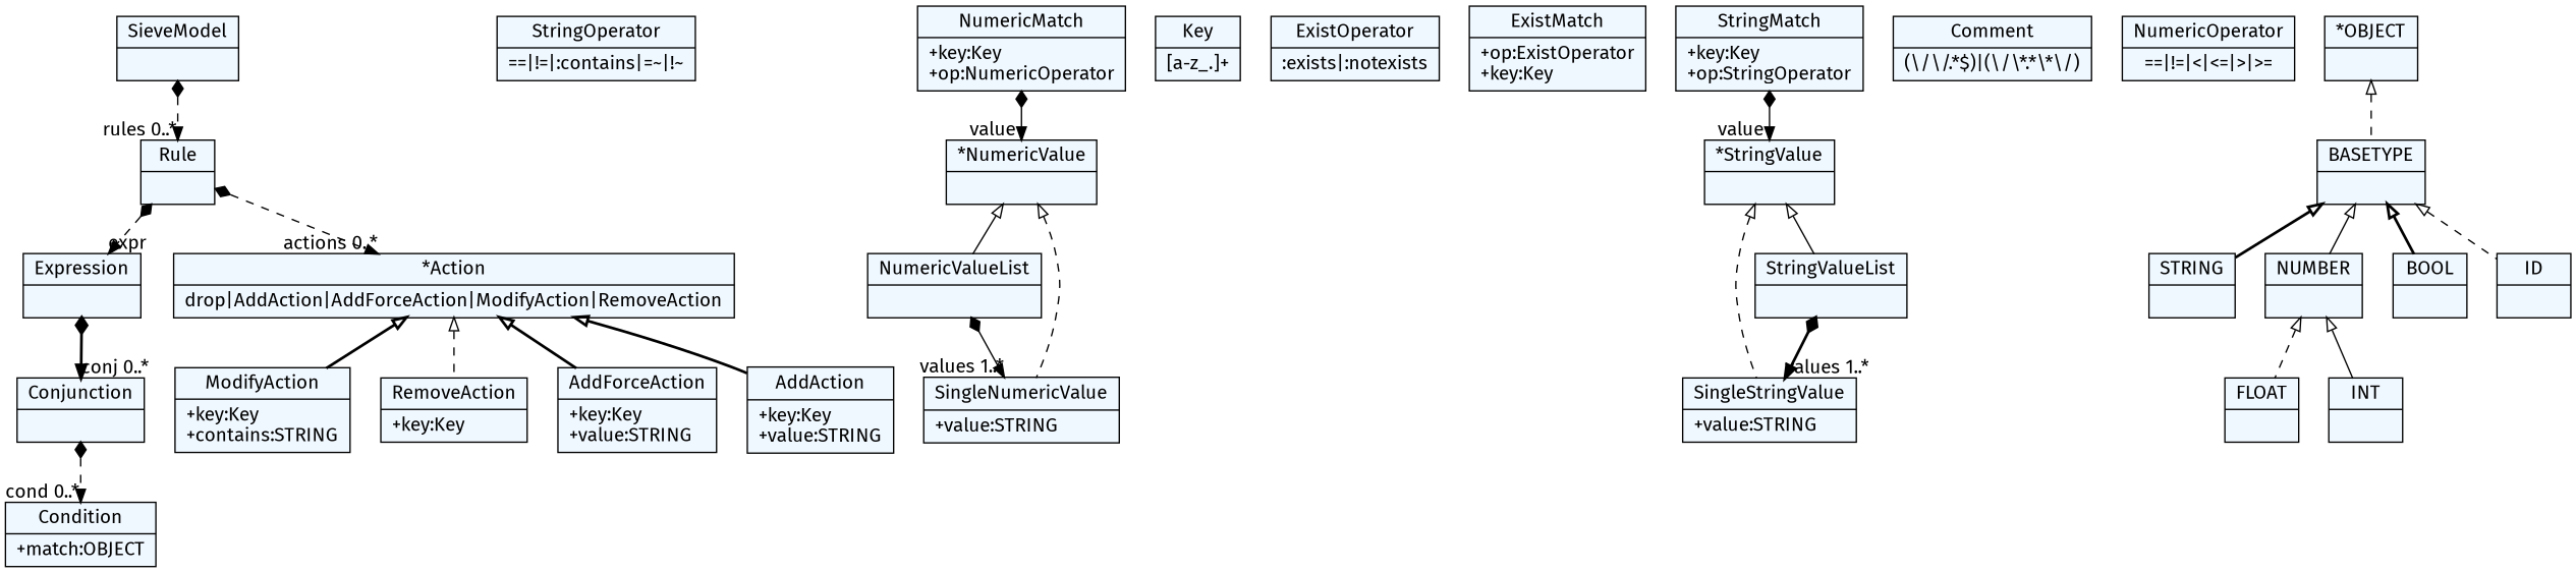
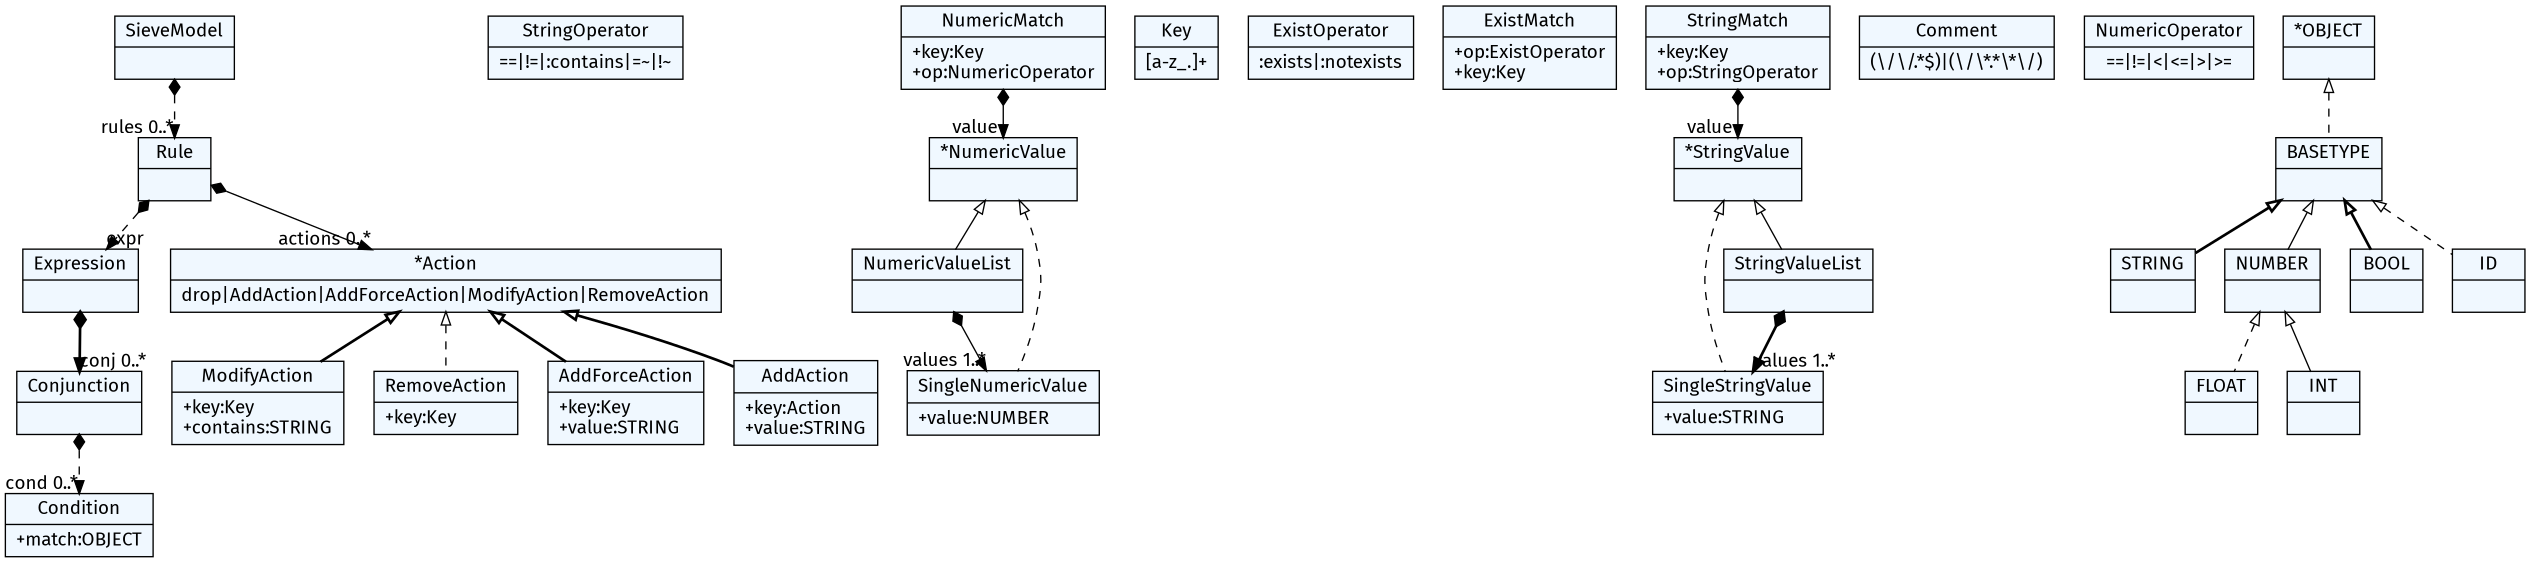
  digraph {
    fontname="Fira Sans"
    fontsize=8
    nodesep=0.3
    node [fillcolor=aliceblue fontname="Fira Sans" shape=record style=filled]
    edge [arrowtail=empty dir=back fontname="Fira Sans" style=dashed]
    n1 [label="{ModifyAction|+key:Key\l+contains:STRING\l}"]
    n2 [label="{SieveModel|}"]
    n3 [label="{Rule|}"]
    n4 [label="{Expression|}"]
    n5 [label="{*Action|drop\|AddAction\|AddForceAction\|ModifyAction\|RemoveAction}"]
    n6 [label="{Conjunction|}"]
    n7 [label="{RemoveAction|+key:Key\l}"]
    n8 [label="{AddForceAction|+key:Key\l+value:STRING\l}"]
-   n9 [label="{AddAction|+key:Key\l+value:STRING\l}"]
+   n9 [label="{AddAction|+key:Action\l+value:STRING\l}"]
    n10 [label="{Condition|+match:OBJECT\l}"]
    n11 [label="{StringOperator|==\|!=\|:contains\|=~\|!~}"]
    n12 [label="{NumericMatch|+key:Key\l+op:NumericOperator\l}"]
    n13 [label="{*NumericValue|}"]
    n14 [label="{NumericValueList|}"]
-   n15 [label="{SingleNumericValue|+value:STRING\l}"]
+   n15 [label="{SingleNumericValue|+value:NUMBER\l}"]
    n16 [label="{Key|[a-z_.]+}"]
    n17 [label="{ExistOperator|:exists\|:notexists}"]
    n18 [label="{ExistMatch|+op:ExistOperator\l+key:Key\l}"]
    n19 [label="{*StringValue|}"]
    n20 [label="{SingleStringValue|+value:STRING\l}"]
    n21 [label="{StringValueList|}"]
    n22 [label="{StringMatch|+key:Key\l+op:StringOperator\l}"]
    n23 [label="{Comment|(\\/\\/.*$)\|(\\/\\*.*\\*\\/)}"]
    n24 [label="{NumericOperator|==\|!=\|\<\|\<=\|\>\|\>=}"]
    n25 [label="{STRING|}"]
    n26 [label="{NUMBER|}"]
    n27 [label="{FLOAT|}"]
    n28 [label="{INT|}"]
    n29 [label="{BASETYPE|}"]
    n30 [label="{BOOL|}"]
    n31 [label="{ID|}"]
    n32 [label="{*OBJECT|}"]
    n2 -> n3 [arrowtail=diamond dir=both headlabel="rules 0..*"]
    n3 -> n4 [arrowtail=diamond dir=both headlabel="expr "]
-   n3 -> n5 [arrowtail=diamond dir=both headlabel="actions 0..*"]
+   n3 -> n5 [arrowtail=diamond dir=both headlabel="actions 0..*" style=solid]
    n4 -> n6 [arrowtail=diamond dir=both headlabel="conj 0..*" style=bold]
    n5 -> n1 [style=bold]
    n5 -> n7
    n5 -> n8 [style=bold]
    n5 -> n9 [style=bold]
    n6 -> n10 [arrowtail=diamond dir=both headlabel="cond 0..*"]
    n12 -> n13 [arrowtail=diamond dir=both headlabel="value " style=solid]
    n13 -> n14 [style=solid]
    n13 -> n15
    n14 -> n15 [arrowtail=diamond dir=both headlabel="values 1..*" style=solid]
    n19 -> n20
    n19 -> n21 [style=solid]
    n21 -> n20 [arrowtail=diamond dir=both headlabel="values 1..*" style=bold]
    n22 -> n19 [arrowtail=diamond dir=both headlabel="value " style=solid]
    n26 -> n27
    n26 -> n28 [style=solid]
    n29 -> n25 [style=bold]
    n29 -> n26 [style=solid]
    n29 -> n30 [style=bold]
    n29 -> n31
    n32 -> n29
  }
